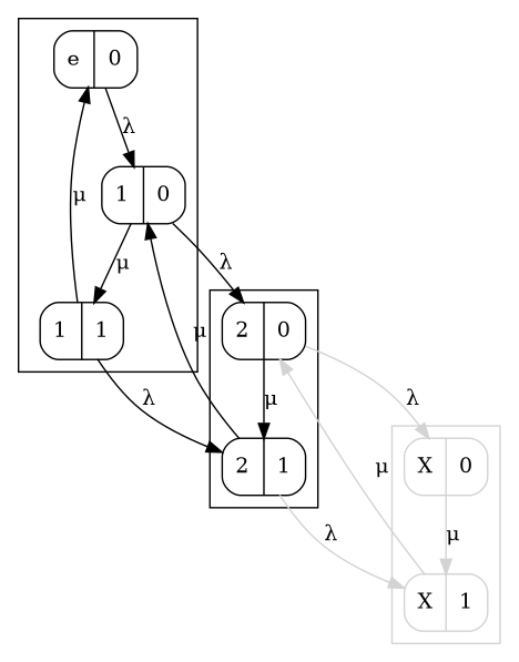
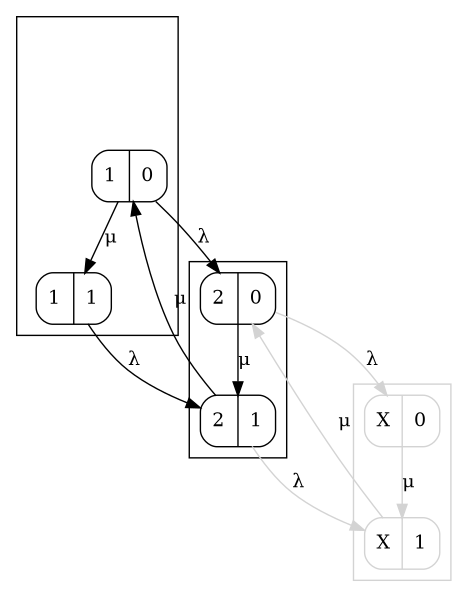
  digraph {
    rankdir=TB
    splines=TRUE
    node [shape=Mrecord]
-   n1 [label="e|0"]
    n2 [label="1|0"]
    n3 [label="1|1"]
    n4 [label="2|0"]
    n5 [label="2|1"]
    n6 [color=lightgrey label="X|0"]
    n7 [color=lightgrey label="X|1"]
    subgraph cluster_1 {
-     n1
      n2
      n3
    }
    subgraph cluster_2 {
    }
    subgraph cluster_3 {
      n4
      n5
    }
    subgraph cluster_4 {
      color=lightgrey
      n6
      n7
    }
-   n1 -> n2 [label="λ"]
    n2 -> n3 [label="μ"]
    n2 -> n4 [label="λ"]
-   n3 -> n1 [label="μ"]
    n3 -> n5 [label="λ"]
    n4 -> n5 [label="μ"]
    n4 -> n6 [color=lightgrey label="λ"]
    n5 -> n2 [label="μ"]
    n5 -> n7 [color=lightgrey label="λ"]
    n6 -> n7 [color=lightgrey label="μ"]
    n7 -> n4 [color=lightgrey label="μ"]
  }
